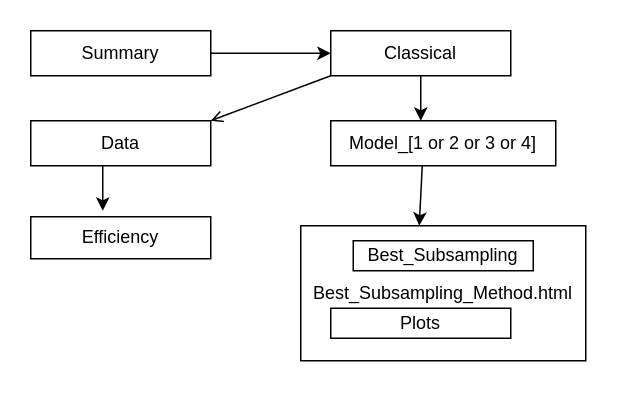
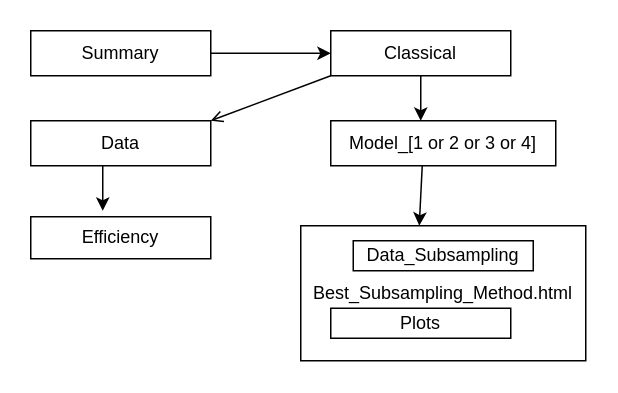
  <mxCell id="0" />
  <mxCell id="1" parent="0" />
  <mxCell id="2" value="Best_Subsampling_Method.html" style="rounded=0;whiteSpace=wrap;html=1;" parent="1" vertex="1"><mxGeometry x="200" y="150" width="190" height="90" as="geometry" /></mxCell>
  <mxCell id="3" value="Summary" style="rounded=0;whiteSpace=wrap;html=1;" parent="1" vertex="1"><mxGeometry x="20" y="20" width="120" height="30" as="geometry" /></mxCell>
  <mxCell id="4" value="Classical" style="rounded=0;whiteSpace=wrap;html=1;" parent="1" vertex="1"><mxGeometry x="220" y="20" width="120" height="30" as="geometry" /></mxCell>
  <mxCell id="5" value="Model_[1 or 2 or&amp;nbsp;3 or 4]" style="rounded=0;whiteSpace=wrap;html=1;" parent="1" vertex="1"><mxGeometry x="220" y="80" width="150" height="30" as="geometry" /></mxCell>
- <mxCell id="6" value="Best_Subsampling" style="rounded=0;whiteSpace=wrap;html=1;" parent="1" vertex="1"><mxGeometry x="235" y="160" width="120" height="20" as="geometry" /></mxCell>
+ <mxCell id="6" value="Data_Subsampling" style="rounded=0;whiteSpace=wrap;html=1;" parent="1" vertex="1"><mxGeometry x="235" y="160" width="120" height="20" as="geometry" /></mxCell>
  <mxCell id="7" value="Plots" style="rounded=0;whiteSpace=wrap;html=1;" parent="1" vertex="1"><mxGeometry x="220" y="205" width="120" height="20" as="geometry" /></mxCell>
  <mxCell id="8" value="Data" style="rounded=0;whiteSpace=wrap;html=1;" parent="1" vertex="1"><mxGeometry x="20" y="80" width="120" height="30" as="geometry" /></mxCell>
  <mxCell id="9" value="Efficiency" style="rounded=0;whiteSpace=wrap;html=1;" parent="1" vertex="1"><mxGeometry x="20" y="144" width="120" height="28" as="geometry" /></mxCell>
  <mxCell id="10" value="" style="endArrow=classic;html=1;entryX=0;entryY=0.5;entryDx=0;entryDy=0;" parent="1" target="4" edge="1"><mxGeometry width="50" height="50" relative="1" as="geometry"><mxPoint x="140" y="35" as="sourcePoint" /><mxPoint x="190" y="-10" as="targetPoint" /></mxGeometry></mxCell>
  <mxCell id="11" value="" style="endArrow=classic;html=1;" parent="1" edge="1"><mxGeometry width="50" height="50" relative="1" as="geometry"><mxPoint x="280" y="50" as="sourcePoint" /><mxPoint x="280" y="80" as="targetPoint" /></mxGeometry></mxCell>
  <mxCell id="12" value="" style="endArrow=classic;html=1;" parent="1" edge="1"><mxGeometry width="50" height="50" relative="1" as="geometry"><mxPoint x="281" y="110" as="sourcePoint" /><mxPoint x="279" y="150" as="targetPoint" /></mxGeometry></mxCell>
  <mxCell id="13" value="" style="endArrow=classic;html=1;" parent="1" edge="1"><mxGeometry width="50" height="50" relative="1" as="geometry"><mxPoint x="68" y="110" as="sourcePoint" /><mxPoint x="68" y="140" as="targetPoint" /></mxGeometry></mxCell>
  <mxCell id="14" value="" style="endArrow=open;html=1;entryX=1;entryY=0;entryDx=0;entryDy=0;exitX=0;exitY=1;exitDx=0;exitDy=0;" parent="1" target="8" edge="1" source="4"><mxGeometry width="50" height="50" relative="1" as="geometry"><mxPoint x="510" y="100" as="sourcePoint" /><mxPoint x="560" y="50" as="targetPoint" /></mxGeometry></mxCell>
